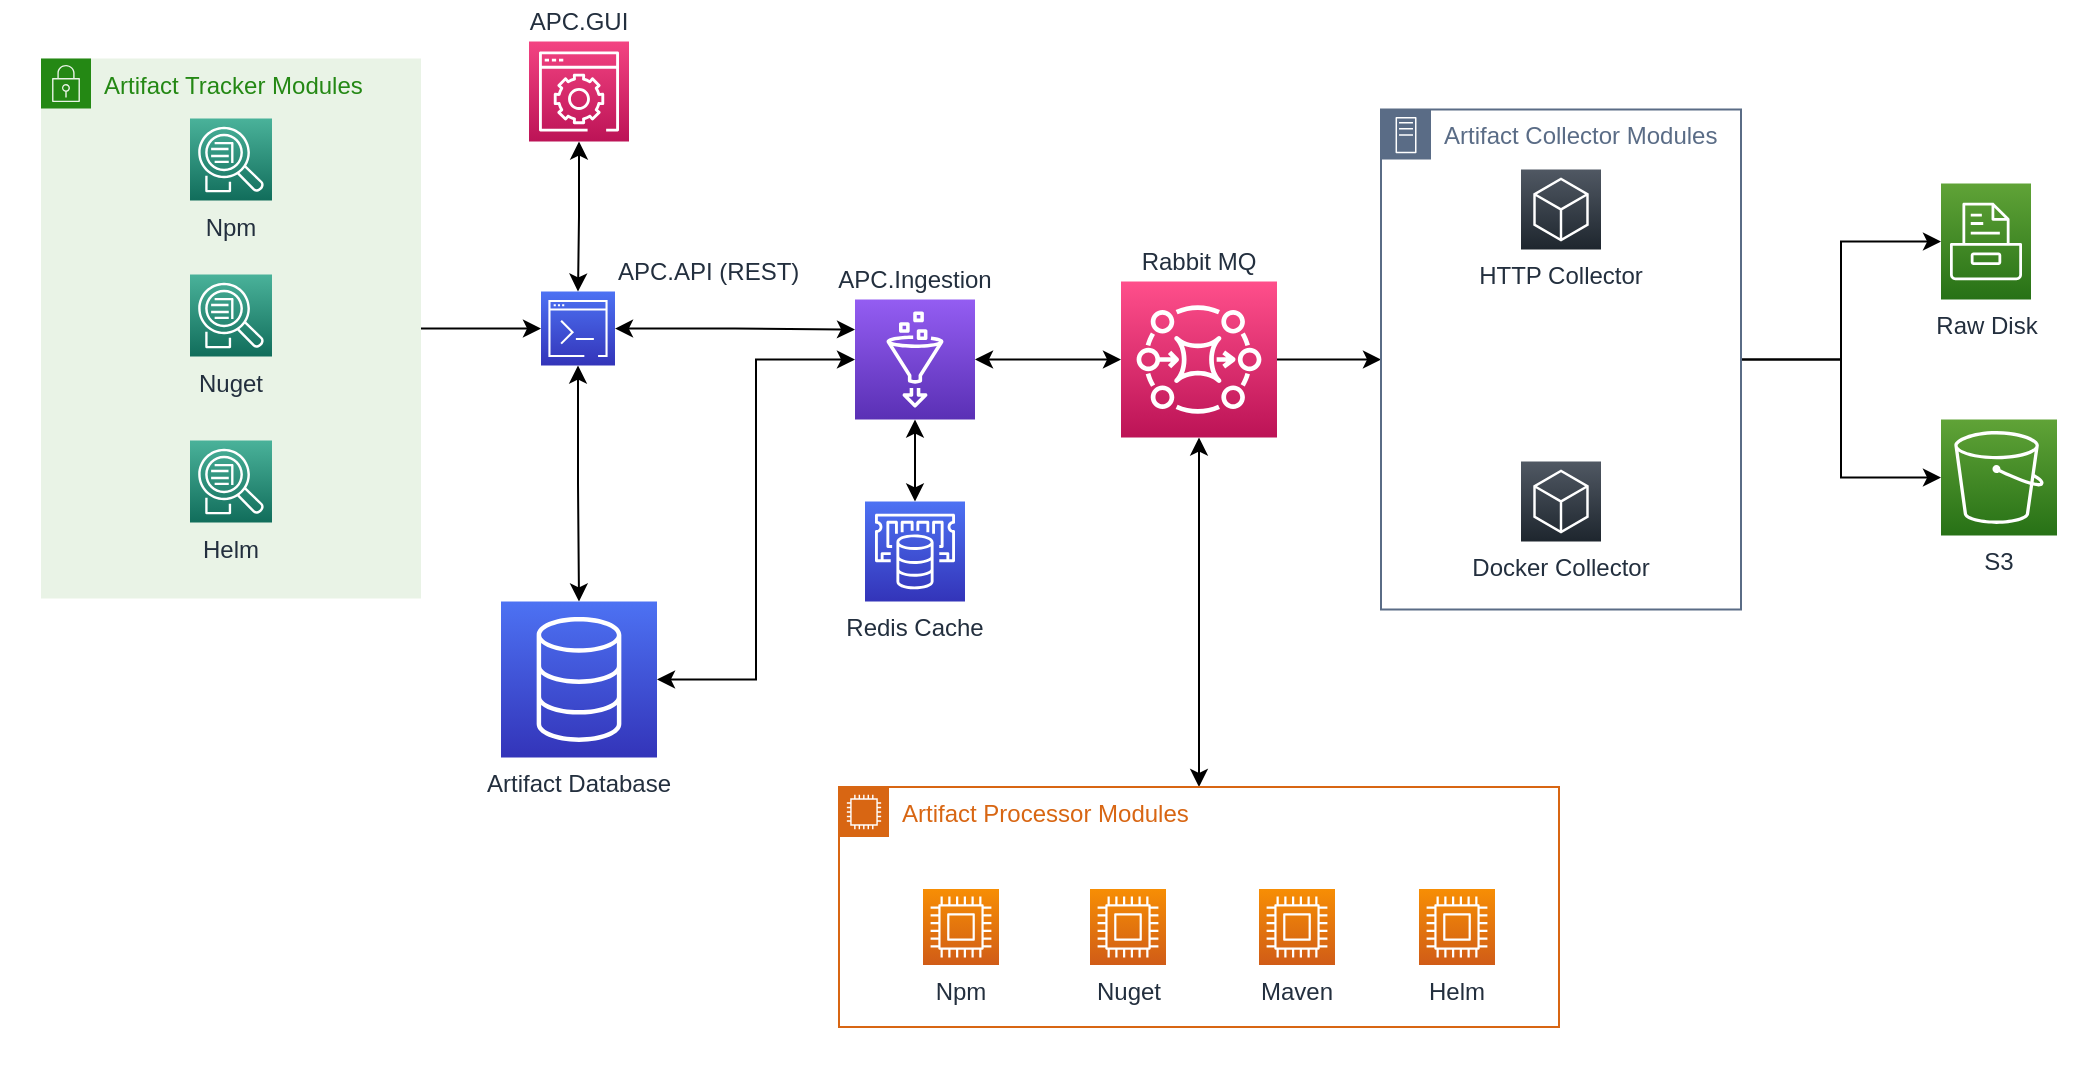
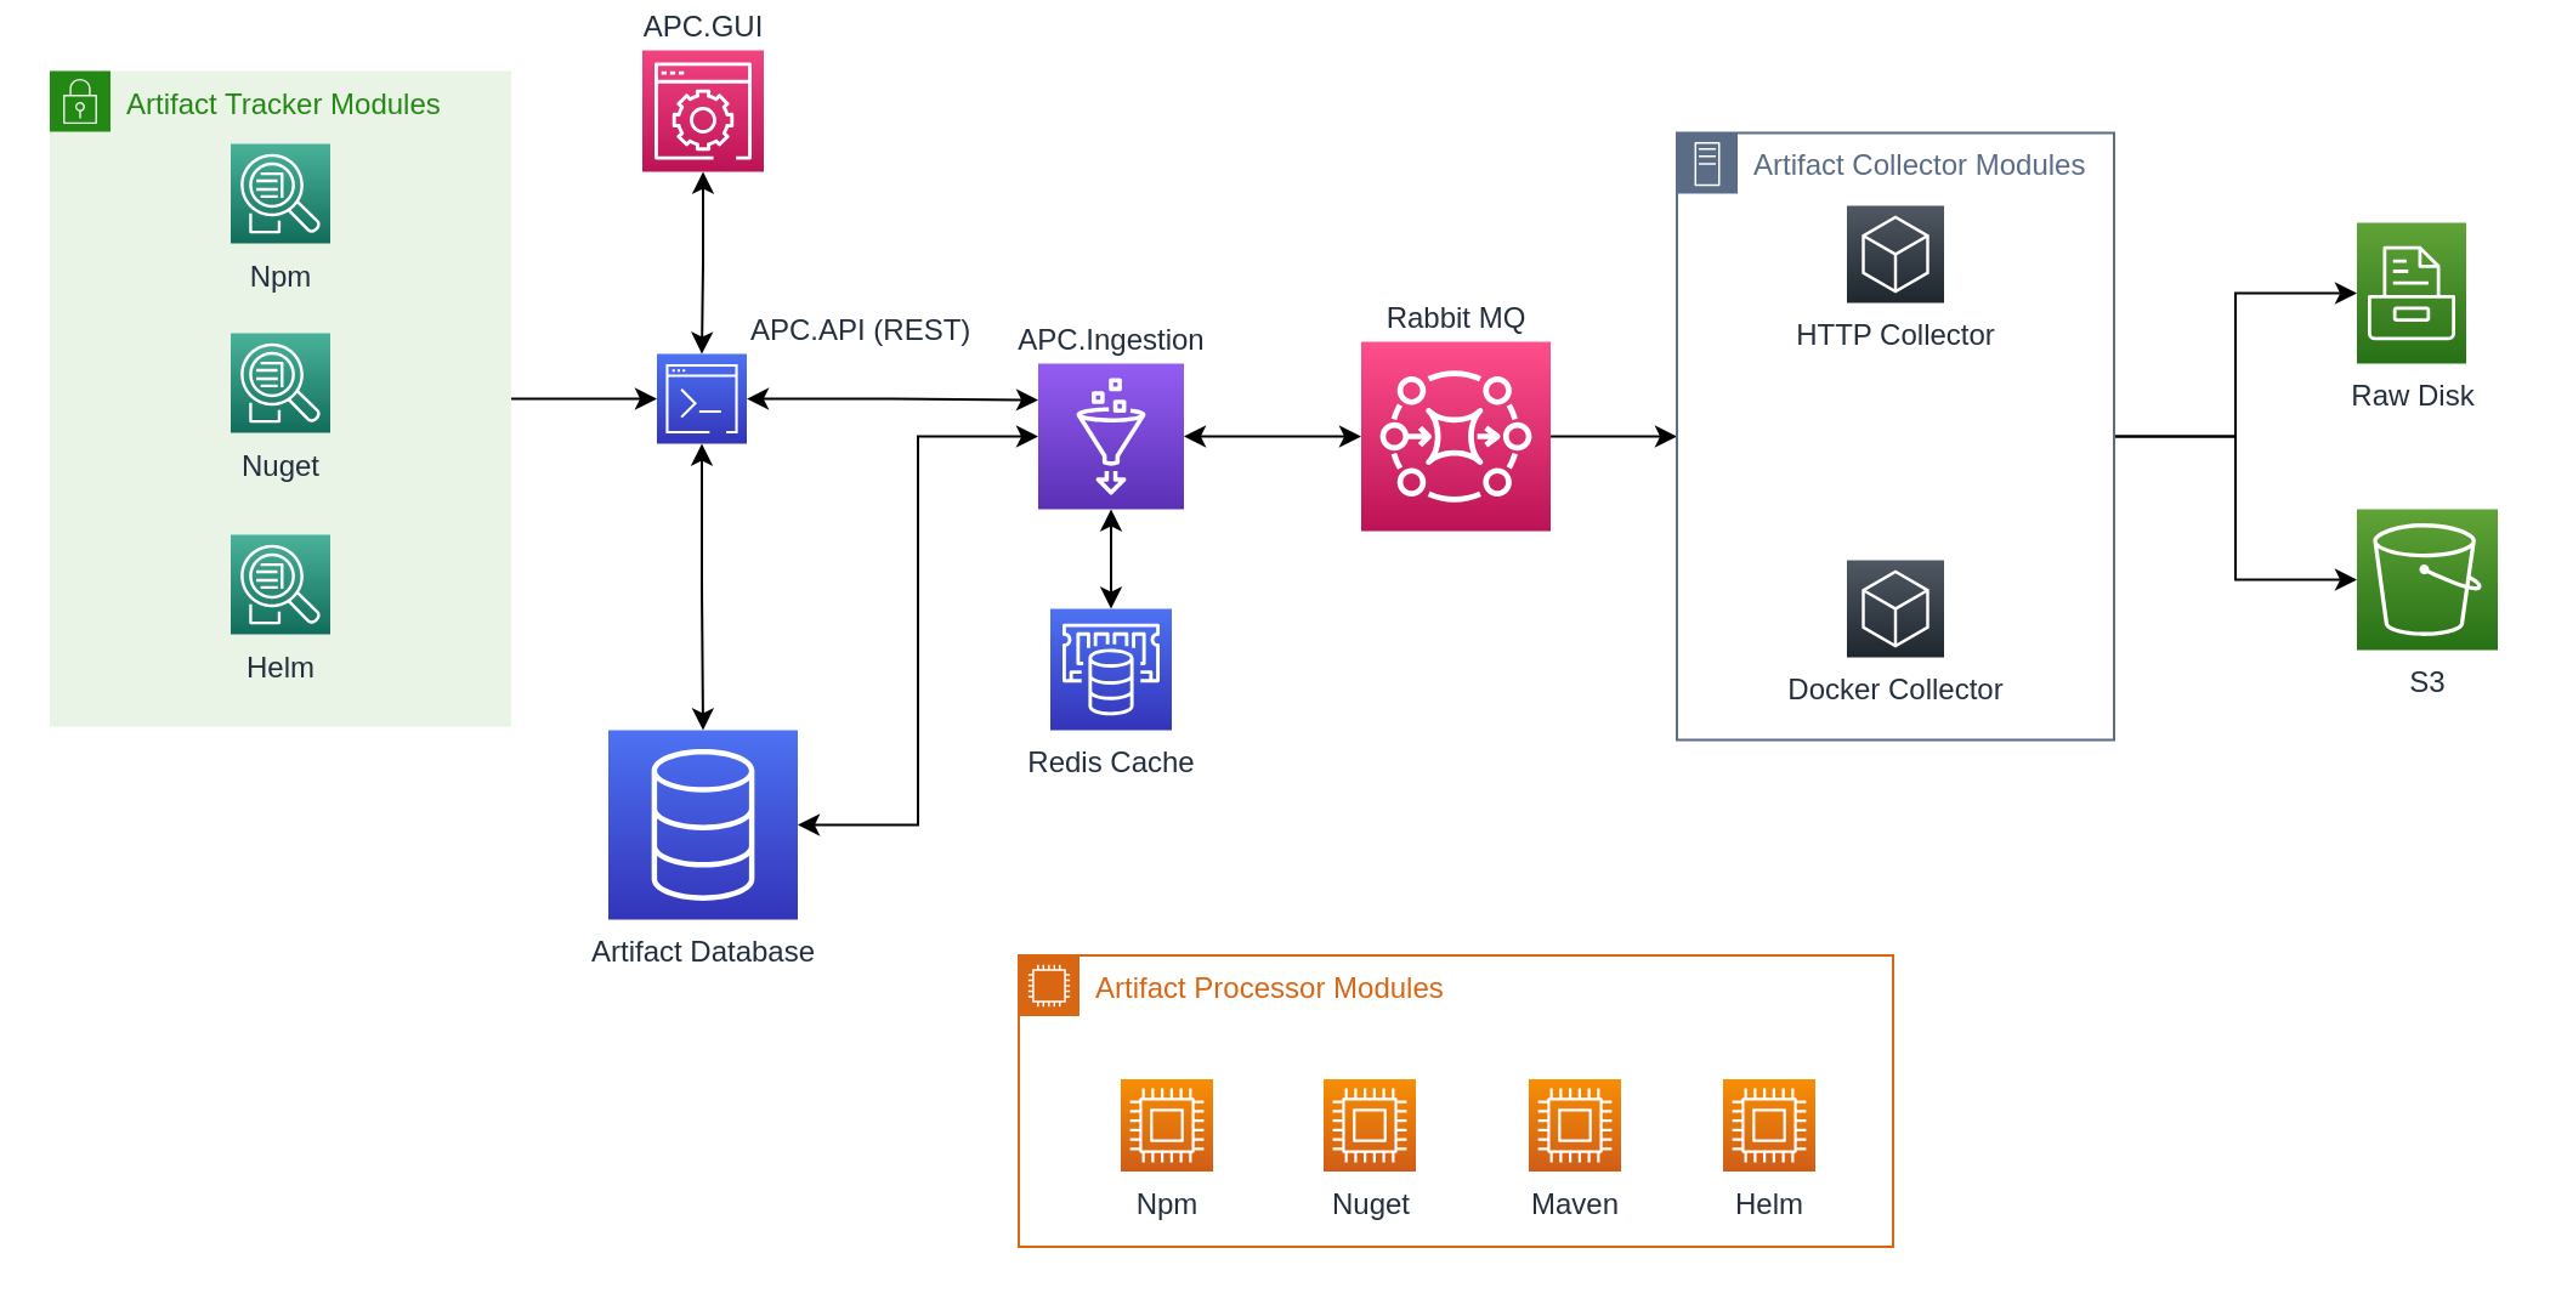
  <mxCell id="0" />
  <mxCell id="1" parent="0" />
  <mxCell id="2" style="edgeStyle=orthogonalEdgeStyle;rounded=0;orthogonalLoop=1;jettySize=auto;html=1;startArrow=classic;startFill=1;entryX=0;entryY=0.5;entryDx=0;entryDy=0;entryPerimeter=0;" parent="1" source="5" target="12" edge="1"><mxGeometry relative="1" as="geometry"><mxPoint x="560" y="179.25" as="targetPoint" /></mxGeometry></mxCell>
  <mxCell id="3" style="edgeStyle=orthogonalEdgeStyle;rounded=0;orthogonalLoop=1;jettySize=auto;html=1;startArrow=classic;startFill=1;" parent="1" source="5" target="6" edge="1"><mxGeometry relative="1" as="geometry" /></mxCell>
  <mxCell id="4" style="edgeStyle=orthogonalEdgeStyle;rounded=0;orthogonalLoop=1;jettySize=auto;html=1;entryX=1;entryY=0.5;entryDx=0;entryDy=0;entryPerimeter=0;startArrow=classic;startFill=1;endArrow=classic;endFill=1;" parent="1" source="5" target="7" edge="1"><mxGeometry relative="1" as="geometry" /></mxCell>
  <mxCell id="5" value="APC.Ingestion" style="sketch=0;points=[[0,0,0],[0.25,0,0],[0.5,0,0],[0.75,0,0],[1,0,0],[0,1,0],[0.25,1,0],[0.5,1,0],[0.75,1,0],[1,1,0],[0,0.25,0],[0,0.5,0],[0,0.75,0],[1,0.25,0],[1,0.5,0],[1,0.75,0]];outlineConnect=0;fontColor=#232F3E;gradientColor=#945DF2;gradientDirection=north;fillColor=#5A30B5;strokeColor=#ffffff;dashed=0;verticalLabelPosition=top;verticalAlign=bottom;align=center;html=1;fontSize=12;fontStyle=0;aspect=fixed;shape=mxgraph.aws4.resourceIcon;resIcon=mxgraph.aws4.glue;labelPosition=center;" parent="1" vertex="1"><mxGeometry x="427" y="149.25" width="60" height="60" as="geometry" /></mxCell>
  <mxCell id="6" value="Redis Cache" style="sketch=0;points=[[0,0,0],[0.25,0,0],[0.5,0,0],[0.75,0,0],[1,0,0],[0,1,0],[0.25,1,0],[0.5,1,0],[0.75,1,0],[1,1,0],[0,0.25,0],[0,0.5,0],[0,0.75,0],[1,0.25,0],[1,0.5,0],[1,0.75,0]];outlineConnect=0;fontColor=#232F3E;gradientColor=#4D72F3;gradientDirection=north;fillColor=#3334B9;strokeColor=#ffffff;dashed=0;verticalLabelPosition=bottom;verticalAlign=top;align=center;html=1;fontSize=12;fontStyle=0;aspect=fixed;shape=mxgraph.aws4.resourceIcon;resIcon=mxgraph.aws4.elasticache;" parent="1" vertex="1"><mxGeometry x="432" y="250.25" width="50" height="50" as="geometry" /></mxCell>
  <mxCell id="7" value="Artifact Database" style="sketch=0;points=[[0,0,0],[0.25,0,0],[0.5,0,0],[0.75,0,0],[1,0,0],[0,1,0],[0.25,1,0],[0.5,1,0],[0.75,1,0],[1,1,0],[0,0.25,0],[0,0.5,0],[0,0.75,0],[1,0.25,0],[1,0.5,0],[1,0.75,0]];outlineConnect=0;fontColor=#232F3E;gradientColor=#4D72F3;gradientDirection=north;fillColor=#3334B9;strokeColor=#ffffff;dashed=0;verticalLabelPosition=bottom;verticalAlign=top;align=center;html=1;fontSize=12;fontStyle=0;aspect=fixed;shape=mxgraph.aws4.resourceIcon;resIcon=mxgraph.aws4.database;" parent="1" vertex="1"><mxGeometry x="250" y="300.25" width="78" height="78" as="geometry" /></mxCell>
  <mxCell id="8" value="Raw Disk" style="sketch=0;points=[[0,0,0],[0.25,0,0],[0.5,0,0],[0.75,0,0],[1,0,0],[0,1,0],[0.25,1,0],[0.5,1,0],[0.75,1,0],[1,1,0],[0,0.25,0],[0,0.5,0],[0,0.75,0],[1,0.25,0],[1,0.5,0],[1,0.75,0]];outlineConnect=0;fontColor=#232F3E;gradientColor=#60A337;gradientDirection=north;fillColor=#277116;strokeColor=#ffffff;dashed=0;verticalLabelPosition=bottom;verticalAlign=top;align=center;html=1;fontSize=12;fontStyle=0;aspect=fixed;shape=mxgraph.aws4.resourceIcon;resIcon=mxgraph.aws4.storage;" parent="1" vertex="1"><mxGeometry x="970" y="91.25" width="45" height="58" as="geometry" /></mxCell>
  <mxCell id="9" value="S3" style="sketch=0;points=[[0,0,0],[0.25,0,0],[0.5,0,0],[0.75,0,0],[1,0,0],[0,1,0],[0.25,1,0],[0.5,1,0],[0.75,1,0],[1,1,0],[0,0.25,0],[0,0.5,0],[0,0.75,0],[1,0.25,0],[1,0.5,0],[1,0.75,0]];outlineConnect=0;fontColor=#232F3E;gradientColor=#60A337;gradientDirection=north;fillColor=#277116;strokeColor=#ffffff;dashed=0;verticalLabelPosition=bottom;verticalAlign=top;align=center;html=1;fontSize=12;fontStyle=0;aspect=fixed;shape=mxgraph.aws4.resourceIcon;resIcon=mxgraph.aws4.s3;" parent="1" vertex="1"><mxGeometry x="970" y="209.25" width="58" height="58" as="geometry" /></mxCell>
  <mxCell id="10" style="edgeStyle=orthogonalEdgeStyle;rounded=0;orthogonalLoop=1;jettySize=auto;html=1;entryX=0;entryY=0.5;entryDx=0;entryDy=0;startArrow=none;startFill=0;" edge="1" parent="1" source="12" target="25"><mxGeometry relative="1" as="geometry" /></mxCell>
- <mxCell id="11" style="edgeStyle=orthogonalEdgeStyle;rounded=0;orthogonalLoop=1;jettySize=auto;html=1;startArrow=classic;startFill=1;" edge="1" parent="1" source="12" target="18"><mxGeometry relative="1" as="geometry" /></mxCell>
  <mxCell id="12" value="Rabbit MQ" style="sketch=0;points=[[0,0,0],[0.25,0,0],[0.5,0,0],[0.75,0,0],[1,0,0],[0,1,0],[0.25,1,0],[0.5,1,0],[0.75,1,0],[1,1,0],[0,0.25,0],[0,0.5,0],[0,0.75,0],[1,0.25,0],[1,0.5,0],[1,0.75,0]];outlineConnect=0;fontColor=#232F3E;gradientColor=#FF4F8B;gradientDirection=north;fillColor=#BC1356;strokeColor=#ffffff;dashed=0;verticalLabelPosition=top;verticalAlign=bottom;align=center;html=1;fontSize=12;fontStyle=0;aspect=fixed;shape=mxgraph.aws4.resourceIcon;resIcon=mxgraph.aws4.mq;labelPosition=center;" parent="1" vertex="1"><mxGeometry x="560" y="140.25" width="78" height="78" as="geometry" /></mxCell>
  <mxCell id="13" style="edgeStyle=orthogonalEdgeStyle;rounded=0;orthogonalLoop=1;jettySize=auto;html=1;startArrow=classic;startFill=1;endArrow=classic;endFill=1;" parent="1" source="15" target="7" edge="1"><mxGeometry relative="1" as="geometry" /></mxCell>
  <mxCell id="14" style="edgeStyle=orthogonalEdgeStyle;rounded=0;orthogonalLoop=1;jettySize=auto;html=1;entryX=0;entryY=0.25;entryDx=0;entryDy=0;entryPerimeter=0;startArrow=classic;startFill=1;endArrow=classic;endFill=1;" parent="1" source="15" target="5" edge="1"><mxGeometry relative="1" as="geometry" /></mxCell>
  <mxCell id="15" value="APC.API (REST)" style="sketch=0;points=[[0,0,0],[0.25,0,0],[0.5,0,0],[0.75,0,0],[1,0,0],[0,1,0],[0.25,1,0],[0.5,1,0],[0.75,1,0],[1,1,0],[0,0.25,0],[0,0.5,0],[0,0.75,0],[1,0.25,0],[1,0.5,0],[1,0.75,0]];outlineConnect=0;fontColor=#232F3E;gradientColor=#4D72F3;gradientDirection=north;fillColor=#3334B9;strokeColor=#ffffff;dashed=0;verticalLabelPosition=top;verticalAlign=bottom;align=left;html=1;fontSize=12;fontStyle=0;aspect=fixed;shape=mxgraph.aws4.resourceIcon;resIcon=mxgraph.aws4.command_line_interface;labelPosition=right;" parent="1" vertex="1"><mxGeometry x="270" y="145.25" width="37" height="37" as="geometry" /></mxCell>
  <mxCell id="16" style="edgeStyle=orthogonalEdgeStyle;rounded=0;orthogonalLoop=1;jettySize=auto;html=1;startArrow=classic;startFill=1;endArrow=classic;endFill=1;" parent="1" source="17" target="15" edge="1"><mxGeometry relative="1" as="geometry" /></mxCell>
  <mxCell id="17" value="APC.GUI" style="sketch=0;points=[[0,0,0],[0.25,0,0],[0.5,0,0],[0.75,0,0],[1,0,0],[0,1,0],[0.25,1,0],[0.5,1,0],[0.75,1,0],[1,1,0],[0,0.25,0],[0,0.5,0],[0,0.75,0],[1,0.25,0],[1,0.5,0],[1,0.75,0]];points=[[0,0,0],[0.25,0,0],[0.5,0,0],[0.75,0,0],[1,0,0],[0,1,0],[0.25,1,0],[0.5,1,0],[0.75,1,0],[1,1,0],[0,0.25,0],[0,0.5,0],[0,0.75,0],[1,0.25,0],[1,0.5,0],[1,0.75,0]];outlineConnect=0;fontColor=#232F3E;gradientColor=#F34482;gradientDirection=north;fillColor=#BC1356;strokeColor=#ffffff;dashed=0;verticalLabelPosition=top;verticalAlign=bottom;align=center;html=1;fontSize=12;fontStyle=0;aspect=fixed;shape=mxgraph.aws4.resourceIcon;resIcon=mxgraph.aws4.management_console;labelPosition=center;" parent="1" vertex="1"><mxGeometry x="264" y="20.25" width="50" height="50" as="geometry" /></mxCell>
  <mxCell id="18" value="Artifact Processor Modules" style="points=[[0,0],[0.25,0],[0.5,0],[0.75,0],[1,0],[1,0.25],[1,0.5],[1,0.75],[1,1],[0.75,1],[0.5,1],[0.25,1],[0,1],[0,0.75],[0,0.5],[0,0.25]];outlineConnect=0;gradientColor=none;html=1;whiteSpace=wrap;fontSize=12;fontStyle=0;container=1;pointerEvents=0;collapsible=0;recursiveResize=0;shape=mxgraph.aws4.group;grIcon=mxgraph.aws4.group_ec2_instance_contents;strokeColor=#D86613;fillColor=none;verticalAlign=top;align=left;spacingLeft=30;fontColor=#D86613;dashed=0;" vertex="1" parent="1"><mxGeometry x="419" y="393" width="360" height="120" as="geometry" /></mxCell>
  <mxCell id="19" value="Npm" style="sketch=0;points=[[0,0,0],[0.25,0,0],[0.5,0,0],[0.75,0,0],[1,0,0],[0,1,0],[0.25,1,0],[0.5,1,0],[0.75,1,0],[1,1,0],[0,0.25,0],[0,0.5,0],[0,0.75,0],[1,0.25,0],[1,0.5,0],[1,0.75,0]];outlineConnect=0;fontColor=#232F3E;gradientColor=#F78E04;gradientDirection=north;fillColor=#D05C17;strokeColor=#ffffff;dashed=0;verticalLabelPosition=bottom;verticalAlign=top;align=center;html=1;fontSize=12;fontStyle=0;aspect=fixed;shape=mxgraph.aws4.resourceIcon;resIcon=mxgraph.aws4.compute;" parent="18" vertex="1"><mxGeometry x="42" y="51" width="38" height="38" as="geometry" /></mxCell>
  <mxCell id="20" value="Nuget" style="sketch=0;points=[[0,0,0],[0.25,0,0],[0.5,0,0],[0.75,0,0],[1,0,0],[0,1,0],[0.25,1,0],[0.5,1,0],[0.75,1,0],[1,1,0],[0,0.25,0],[0,0.5,0],[0,0.75,0],[1,0.25,0],[1,0.5,0],[1,0.75,0]];outlineConnect=0;fontColor=#232F3E;gradientColor=#F78E04;gradientDirection=north;fillColor=#D05C17;strokeColor=#ffffff;dashed=0;verticalLabelPosition=bottom;verticalAlign=top;align=center;html=1;fontSize=12;fontStyle=0;aspect=fixed;shape=mxgraph.aws4.resourceIcon;resIcon=mxgraph.aws4.compute;" vertex="1" parent="18"><mxGeometry x="125.5" y="51" width="38" height="38" as="geometry" /></mxCell>
  <mxCell id="21" value="Maven" style="sketch=0;points=[[0,0,0],[0.25,0,0],[0.5,0,0],[0.75,0,0],[1,0,0],[0,1,0],[0.25,1,0],[0.5,1,0],[0.75,1,0],[1,1,0],[0,0.25,0],[0,0.5,0],[0,0.75,0],[1,0.25,0],[1,0.5,0],[1,0.75,0]];outlineConnect=0;fontColor=#232F3E;gradientColor=#F78E04;gradientDirection=north;fillColor=#D05C17;strokeColor=#ffffff;dashed=0;verticalLabelPosition=bottom;verticalAlign=top;align=center;html=1;fontSize=12;fontStyle=0;aspect=fixed;shape=mxgraph.aws4.resourceIcon;resIcon=mxgraph.aws4.compute;" vertex="1" parent="18"><mxGeometry x="210" y="51" width="38" height="38" as="geometry" /></mxCell>
  <mxCell id="22" value="Helm" style="sketch=0;points=[[0,0,0],[0.25,0,0],[0.5,0,0],[0.75,0,0],[1,0,0],[0,1,0],[0.25,1,0],[0.5,1,0],[0.75,1,0],[1,1,0],[0,0.25,0],[0,0.5,0],[0,0.75,0],[1,0.25,0],[1,0.5,0],[1,0.75,0]];outlineConnect=0;fontColor=#232F3E;gradientColor=#F78E04;gradientDirection=north;fillColor=#D05C17;strokeColor=#ffffff;dashed=0;verticalLabelPosition=bottom;verticalAlign=top;align=center;html=1;fontSize=12;fontStyle=0;aspect=fixed;shape=mxgraph.aws4.resourceIcon;resIcon=mxgraph.aws4.compute;" vertex="1" parent="18"><mxGeometry x="290" y="51" width="38" height="38" as="geometry" /></mxCell>
  <mxCell id="23" style="edgeStyle=orthogonalEdgeStyle;rounded=0;orthogonalLoop=1;jettySize=auto;html=1;startArrow=none;startFill=0;" edge="1" parent="1" source="25" target="8"><mxGeometry relative="1" as="geometry" /></mxCell>
  <mxCell id="24" style="edgeStyle=orthogonalEdgeStyle;rounded=0;orthogonalLoop=1;jettySize=auto;html=1;startArrow=none;startFill=0;" edge="1" parent="1" source="25" target="9"><mxGeometry relative="1" as="geometry" /></mxCell>
  <mxCell id="25" value="Artifact Collector Modules" style="points=[[0,0],[0.25,0],[0.5,0],[0.75,0],[1,0],[1,0.25],[1,0.5],[1,0.75],[1,1],[0.75,1],[0.5,1],[0.25,1],[0,1],[0,0.75],[0,0.5],[0,0.25]];outlineConnect=0;gradientColor=none;html=1;whiteSpace=wrap;fontSize=12;fontStyle=0;container=1;pointerEvents=0;collapsible=0;recursiveResize=0;shape=mxgraph.aws4.group;grIcon=mxgraph.aws4.group_on_premise;strokeColor=#5A6C86;fillColor=none;verticalAlign=top;align=left;spacingLeft=30;fontColor=#5A6C86;dashed=0;" vertex="1" parent="1"><mxGeometry x="690" y="54.25" width="180" height="250" as="geometry" /></mxCell>
  <mxCell id="26" value="HTTP Collector" style="sketch=0;points=[[0,0,0],[0.25,0,0],[0.5,0,0],[0.75,0,0],[1,0,0],[0,1,0],[0.25,1,0],[0.5,1,0],[0.75,1,0],[1,1,0],[0,0.25,0],[0,0.5,0],[0,0.75,0],[1,0.25,0],[1,0.5,0],[1,0.75,0]];gradientDirection=north;outlineConnect=0;fontColor=#232F3E;gradientColor=#505863;fillColor=#1E262E;strokeColor=#ffffff;dashed=0;verticalLabelPosition=bottom;verticalAlign=top;align=center;html=1;fontSize=12;fontStyle=0;aspect=fixed;shape=mxgraph.aws4.resourceIcon;resIcon=mxgraph.aws4.general;" parent="25" vertex="1"><mxGeometry x="70" y="30" width="40" height="40" as="geometry" /></mxCell>
  <mxCell id="27" value="Docker Collector" style="sketch=0;points=[[0,0,0],[0.25,0,0],[0.5,0,0],[0.75,0,0],[1,0,0],[0,1,0],[0.25,1,0],[0.5,1,0],[0.75,1,0],[1,1,0],[0,0.25,0],[0,0.5,0],[0,0.75,0],[1,0.25,0],[1,0.5,0],[1,0.75,0]];gradientDirection=north;outlineConnect=0;fontColor=#232F3E;gradientColor=#505863;fillColor=#1E262E;strokeColor=#ffffff;dashed=0;verticalLabelPosition=bottom;verticalAlign=top;align=center;html=1;fontSize=12;fontStyle=0;aspect=fixed;shape=mxgraph.aws4.resourceIcon;resIcon=mxgraph.aws4.general;" parent="25" vertex="1"><mxGeometry x="70" y="176" width="40" height="40" as="geometry" /></mxCell>
  <mxCell id="28" style="edgeStyle=orthogonalEdgeStyle;rounded=0;orthogonalLoop=1;jettySize=auto;html=1;startArrow=none;startFill=0;" edge="1" parent="1" source="29" target="15"><mxGeometry relative="1" as="geometry" /></mxCell>
  <mxCell id="29" value="Artifact Tracker Modules" style="points=[[0,0],[0.25,0],[0.5,0],[0.75,0],[1,0],[1,0.25],[1,0.5],[1,0.75],[1,1],[0.75,1],[0.5,1],[0.25,1],[0,1],[0,0.75],[0,0.5],[0,0.25]];outlineConnect=0;gradientColor=none;html=1;whiteSpace=wrap;fontSize=12;fontStyle=0;container=1;pointerEvents=0;collapsible=0;recursiveResize=0;shape=mxgraph.aws4.group;grIcon=mxgraph.aws4.group_security_group;grStroke=0;strokeColor=#248814;fillColor=#E9F3E6;verticalAlign=top;align=left;spacingLeft=30;fontColor=#248814;dashed=0;" vertex="1" parent="1"><mxGeometry x="20" y="28.75" width="190" height="270" as="geometry" /></mxCell>
  <mxCell id="30" value="Npm" style="sketch=0;points=[[0,0,0],[0.25,0,0],[0.5,0,0],[0.75,0,0],[1,0,0],[0,1,0],[0.25,1,0],[0.5,1,0],[0.75,1,0],[1,1,0],[0,0.25,0],[0,0.5,0],[0,0.75,0],[1,0.25,0],[1,0.5,0],[1,0.75,0]];outlineConnect=0;fontColor=#232F3E;gradientColor=#4AB29A;gradientDirection=north;fillColor=#116D5B;strokeColor=#ffffff;dashed=0;verticalLabelPosition=bottom;verticalAlign=top;align=center;html=1;fontSize=12;fontStyle=0;aspect=fixed;shape=mxgraph.aws4.resourceIcon;resIcon=mxgraph.aws4.application_discovery_service;labelPosition=center;" parent="29" vertex="1"><mxGeometry x="74.5" y="30" width="41" height="41" as="geometry" /></mxCell>
  <mxCell id="31" value="Nuget" style="sketch=0;points=[[0,0,0],[0.25,0,0],[0.5,0,0],[0.75,0,0],[1,0,0],[0,1,0],[0.25,1,0],[0.5,1,0],[0.75,1,0],[1,1,0],[0,0.25,0],[0,0.5,0],[0,0.75,0],[1,0.25,0],[1,0.5,0],[1,0.75,0]];outlineConnect=0;fontColor=#232F3E;gradientColor=#4AB29A;gradientDirection=north;fillColor=#116D5B;strokeColor=#ffffff;dashed=0;verticalLabelPosition=bottom;verticalAlign=top;align=center;html=1;fontSize=12;fontStyle=0;aspect=fixed;shape=mxgraph.aws4.resourceIcon;resIcon=mxgraph.aws4.application_discovery_service;labelPosition=center;" vertex="1" parent="29"><mxGeometry x="74.5" y="108" width="41" height="41" as="geometry" /></mxCell>
  <mxCell id="32" value="Helm" style="sketch=0;points=[[0,0,0],[0.25,0,0],[0.5,0,0],[0.75,0,0],[1,0,0],[0,1,0],[0.25,1,0],[0.5,1,0],[0.75,1,0],[1,1,0],[0,0.25,0],[0,0.5,0],[0,0.75,0],[1,0.25,0],[1,0.5,0],[1,0.75,0]];outlineConnect=0;fontColor=#232F3E;gradientColor=#4AB29A;gradientDirection=north;fillColor=#116D5B;strokeColor=#ffffff;dashed=0;verticalLabelPosition=bottom;verticalAlign=top;align=center;html=1;fontSize=12;fontStyle=0;aspect=fixed;shape=mxgraph.aws4.resourceIcon;resIcon=mxgraph.aws4.application_discovery_service;labelPosition=center;" vertex="1" parent="29"><mxGeometry x="74.5" y="191" width="41" height="41" as="geometry" /></mxCell>
